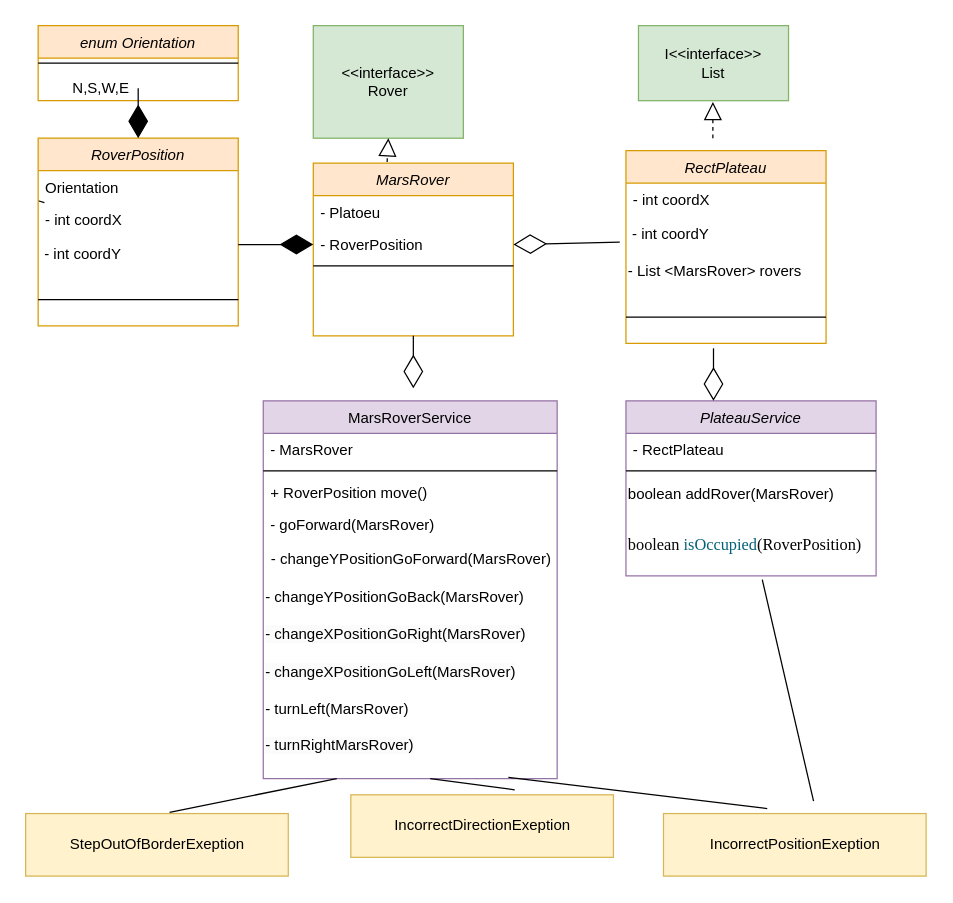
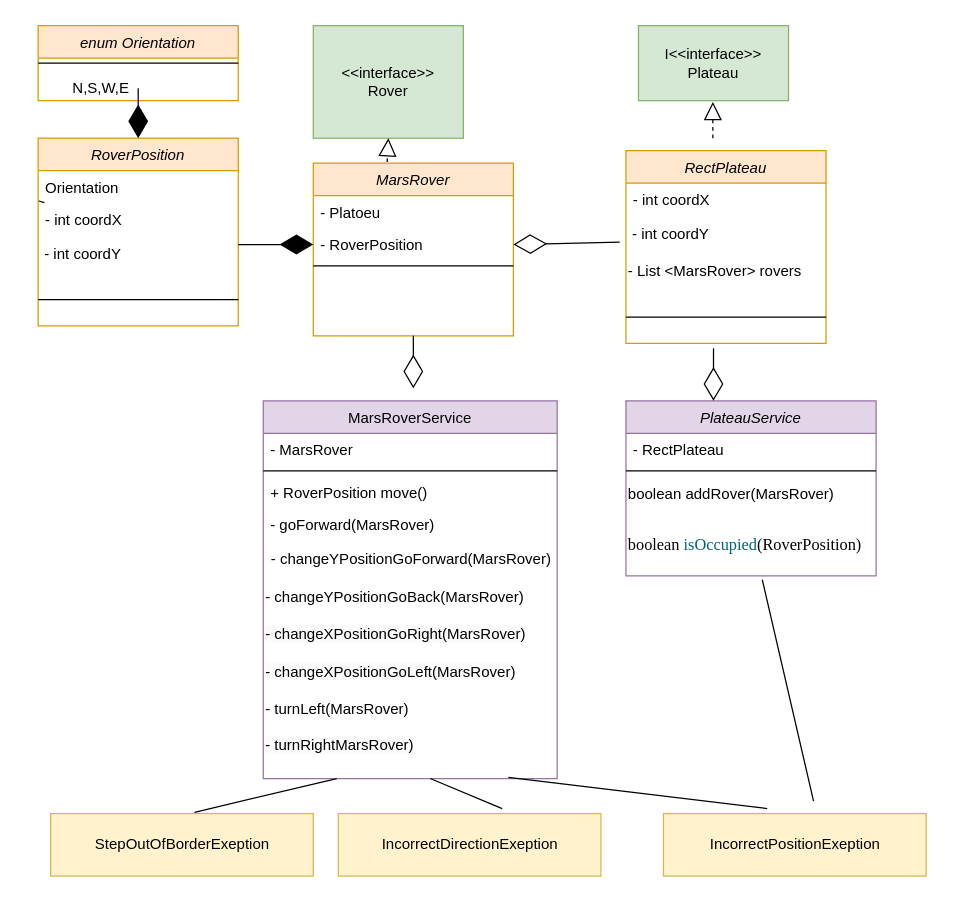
  <mxCell id="0" />
  <mxCell id="1" parent="0" />
  <mxCell id="2" value="MarsRover" style="swimlane;fontStyle=2;align=center;verticalAlign=top;childLayout=stackLayout;horizontal=1;startSize=26;horizontalStack=0;resizeParent=1;resizeLast=0;collapsible=1;marginBottom=0;rounded=0;shadow=0;strokeWidth=1;fillColor=#ffe6cc;strokeColor=#d79b00;" parent="1" vertex="1"><mxGeometry x="250" y="130" width="160" height="138" as="geometry"><mxRectangle x="230" y="140" width="160" height="26" as="alternateBounds" /></mxGeometry></mxCell>
  <mxCell id="3" value="- Platoeu" style="text;align=left;verticalAlign=top;spacingLeft=4;spacingRight=4;overflow=hidden;rotatable=0;points=[[0,0.5],[1,0.5]];portConstraint=eastwest;" parent="2" vertex="1"><mxGeometry y="26" width="160" height="26" as="geometry" /></mxCell>
  <mxCell id="4" value="- RoverPosition" style="text;align=left;verticalAlign=top;spacingLeft=4;spacingRight=4;overflow=hidden;rotatable=0;points=[[0,0.5],[1,0.5]];portConstraint=eastwest;rounded=0;shadow=0;html=0;" parent="2" vertex="1"><mxGeometry y="52" width="160" height="26" as="geometry" /></mxCell>
  <mxCell id="5" value="" style="line;html=1;strokeWidth=1;align=left;verticalAlign=middle;spacingTop=-1;spacingLeft=3;spacingRight=3;rotatable=0;labelPosition=right;points=[];portConstraint=eastwest;" parent="2" vertex="1"><mxGeometry y="78" width="160" height="8" as="geometry" /></mxCell>
  <mxCell id="6" value="MarsRoverService" style="swimlane;fontStyle=0;align=center;verticalAlign=top;childLayout=stackLayout;horizontal=1;startSize=26;horizontalStack=0;resizeParent=1;resizeLast=0;collapsible=1;marginBottom=0;rounded=0;shadow=0;strokeWidth=1;fillColor=#e1d5e7;strokeColor=#9673a6;" parent="1" vertex="1"><mxGeometry x="210" y="320" width="235" height="302" as="geometry"><mxRectangle x="550" y="140" width="160" height="26" as="alternateBounds" /></mxGeometry></mxCell>
  <mxCell id="7" value="- MarsRover" style="text;align=left;verticalAlign=top;spacingLeft=4;spacingRight=4;overflow=hidden;rotatable=0;points=[[0,0.5],[1,0.5]];portConstraint=eastwest;" parent="6" vertex="1"><mxGeometry y="26" width="235" height="26" as="geometry" /></mxCell>
  <mxCell id="8" value="" style="line;html=1;strokeWidth=1;align=left;verticalAlign=middle;spacingTop=-1;spacingLeft=3;spacingRight=3;rotatable=0;labelPosition=right;points=[];portConstraint=eastwest;" parent="6" vertex="1"><mxGeometry y="52" width="235" height="8" as="geometry" /></mxCell>
  <mxCell id="9" value="+ RoverPosition move()" style="text;align=left;verticalAlign=top;spacingLeft=4;spacingRight=4;overflow=hidden;rotatable=0;points=[[0,0.5],[1,0.5]];portConstraint=eastwest;" parent="6" vertex="1"><mxGeometry y="60" width="235" height="26" as="geometry" /></mxCell>
  <mxCell id="10" value="- goForward(MarsRover)" style="text;align=left;verticalAlign=top;spacingLeft=4;spacingRight=4;overflow=hidden;rotatable=0;points=[[0,0.5],[1,0.5]];portConstraint=eastwest;" parent="6" vertex="1"><mxGeometry y="86" width="235" height="26" as="geometry" /></mxCell>
  <mxCell id="11" value="- changeYPositionGoForward(MarsRover)" style="text;html=1;align=center;verticalAlign=middle;resizable=0;points=[];autosize=1;strokeColor=none;fillColor=none;" parent="6" vertex="1"><mxGeometry y="112" width="235" height="30" as="geometry" /></mxCell>
  <mxCell id="12" value="- changeYPositionGoBack(MarsRover)" style="text;html=1;align=left;verticalAlign=middle;resizable=0;points=[];autosize=1;strokeColor=none;fillColor=none;" parent="6" vertex="1"><mxGeometry y="142" width="235" height="30" as="geometry" /></mxCell>
  <mxCell id="13" value="&lt;span style=&quot;caret-color: rgb(0, 0, 0); color: rgb(0, 0, 0); font-family: Helvetica; font-size: 12px; font-style: normal; font-variant-caps: normal; font-weight: 400; letter-spacing: normal; text-indent: 0px; text-transform: none; word-spacing: 0px; -webkit-text-stroke-width: 0px; background-color: rgb(251, 251, 251); text-decoration: none; float: none; display: inline !important;&quot;&gt;- changeXPositionGoRight(MarsRover)&lt;/span&gt;" style="text;html=1;align=left;verticalAlign=middle;resizable=0;points=[];autosize=1;strokeColor=none;fillColor=none;" parent="6" vertex="1"><mxGeometry y="172" width="235" height="30" as="geometry" /></mxCell>
  <mxCell id="14" value="&lt;span style=&quot;caret-color: rgb(0, 0, 0); color: rgb(0, 0, 0); font-family: Helvetica; font-size: 12px; font-style: normal; font-variant-caps: normal; font-weight: 400; letter-spacing: normal; text-indent: 0px; text-transform: none; word-spacing: 0px; -webkit-text-stroke-width: 0px; background-color: rgb(251, 251, 251); text-decoration: none; float: none; display: inline !important;&quot;&gt;- changeXPositionGoLeft(MarsRover)&lt;/span&gt;" style="text;html=1;align=left;verticalAlign=middle;resizable=0;points=[];autosize=1;strokeColor=none;fillColor=none;" parent="6" vertex="1"><mxGeometry y="202" width="235" height="30" as="geometry" /></mxCell>
  <mxCell id="15" value="- turnLeft(MarsRover)" style="text;html=1;align=left;verticalAlign=middle;resizable=0;points=[];autosize=1;strokeColor=none;fillColor=none;" parent="6" vertex="1"><mxGeometry y="232" width="235" height="30" as="geometry" /></mxCell>
  <mxCell id="16" value="&lt;span style=&quot;caret-color: rgb(0, 0, 0); color: rgb(0, 0, 0); font-family: Helvetica; font-size: 12px; font-style: normal; font-variant-caps: normal; font-weight: 400; letter-spacing: normal; text-align: center; text-indent: 0px; text-transform: none; word-spacing: 0px; -webkit-text-stroke-width: 0px; background-color: rgb(251, 251, 251); text-decoration: none; float: none; display: inline !important;&quot;&gt;- turnRightMarsRover)&lt;/span&gt;" style="text;whiteSpace=wrap;html=1;" parent="6" vertex="1"><mxGeometry y="262" width="235" height="40" as="geometry" /></mxCell>
  <mxCell id="17" value="enum Orientation" style="swimlane;fontStyle=2;align=center;verticalAlign=top;childLayout=stackLayout;horizontal=1;startSize=26;horizontalStack=0;resizeParent=1;resizeLast=0;collapsible=1;marginBottom=0;rounded=0;shadow=0;strokeWidth=1;fillColor=#ffe6cc;strokeColor=#d79b00;" parent="1" vertex="1"><mxGeometry x="30" y="20" width="160" height="60" as="geometry"><mxRectangle x="230" y="140" width="160" height="26" as="alternateBounds" /></mxGeometry></mxCell>
  <mxCell id="18" value="" style="line;html=1;strokeWidth=1;align=left;verticalAlign=middle;spacingTop=-1;spacingLeft=3;spacingRight=3;rotatable=0;labelPosition=right;points=[];portConstraint=eastwest;" parent="17" vertex="1"><mxGeometry y="26" width="160" height="8" as="geometry" /></mxCell>
  <mxCell id="19" value="&amp;lt;&amp;lt;interface&amp;gt;&amp;gt;&lt;br&gt;Rover" style="rounded=0;whiteSpace=wrap;html=1;fillColor=#d5e8d4;strokeColor=#82b366;" parent="1" vertex="1"><mxGeometry x="250" y="20" width="120" height="90" as="geometry" /></mxCell>
  <mxCell id="20" value="" style="endArrow=block;dashed=1;endFill=0;endSize=12;html=1;rounded=0;exitX=0.369;exitY=-0.007;exitDx=0;exitDy=0;exitPerimeter=0;entryX=0.5;entryY=1;entryDx=0;entryDy=0;" parent="1" source="2" target="19" edge="1"><mxGeometry width="160" relative="1" as="geometry"><mxPoint x="270" y="230" as="sourcePoint" /><mxPoint x="430" y="230" as="targetPoint" /></mxGeometry></mxCell>
  <mxCell id="21" value="" style="endArrow=none;html=1;rounded=0;" parent="1" edge="1"><mxGeometry width="50" height="50" relative="1" as="geometry"><mxPoint x="30" y="160" as="sourcePoint" /><mxPoint x="35" y="161.562" as="targetPoint" /></mxGeometry></mxCell>
  <mxCell id="22" value="RoverPosition" style="swimlane;fontStyle=2;align=center;verticalAlign=top;childLayout=stackLayout;horizontal=1;startSize=26;horizontalStack=0;resizeParent=1;resizeLast=0;collapsible=1;marginBottom=0;rounded=0;shadow=0;strokeWidth=1;fillColor=#ffe6cc;strokeColor=#d79b00;" parent="1" vertex="1"><mxGeometry x="30" y="110" width="160" height="150" as="geometry"><mxRectangle x="230" y="140" width="160" height="26" as="alternateBounds" /></mxGeometry></mxCell>
  <mxCell id="23" value="Orientation " style="text;align=left;verticalAlign=top;spacingLeft=4;spacingRight=4;overflow=hidden;rotatable=0;points=[[0,0.5],[1,0.5]];portConstraint=eastwest;" parent="22" vertex="1"><mxGeometry y="26" width="160" height="26" as="geometry" /></mxCell>
  <mxCell id="24" value="- int coordX&#10;&#10;int coordY" style="text;align=left;verticalAlign=top;spacingLeft=4;spacingRight=4;overflow=hidden;rotatable=0;points=[[0,0.5],[1,0.5]];portConstraint=eastwest;rounded=0;shadow=0;html=0;" parent="22" vertex="1"><mxGeometry y="52" width="160" height="26" as="geometry" /></mxCell>
  <mxCell id="25" value="&amp;nbsp;- int coordY" style="text;html=1;align=left;verticalAlign=middle;resizable=0;points=[];autosize=1;strokeColor=none;fillColor=none;" parent="22" vertex="1"><mxGeometry y="78" width="160" height="30" as="geometry" /></mxCell>
  <mxCell id="26" value="" style="line;html=1;strokeWidth=1;align=left;verticalAlign=middle;spacingTop=-1;spacingLeft=3;spacingRight=3;rotatable=0;labelPosition=right;points=[];portConstraint=eastwest;" parent="22" vertex="1"><mxGeometry y="108" width="160" height="42" as="geometry" /></mxCell>
  <mxCell id="27" value="" style="endArrow=diamondThin;endFill=1;endSize=24;html=1;rounded=0;entryX=0.5;entryY=0;entryDx=0;entryDy=0;" parent="1" target="22" edge="1"><mxGeometry width="160" relative="1" as="geometry"><mxPoint x="110" y="70" as="sourcePoint" /><mxPoint x="360" y="230" as="targetPoint" /></mxGeometry></mxCell>
  <mxCell id="28" value="" style="endArrow=diamondThin;endFill=1;endSize=24;html=1;rounded=0;entryX=0;entryY=0.5;entryDx=0;entryDy=0;" parent="1" target="4" edge="1"><mxGeometry width="160" relative="1" as="geometry"><mxPoint x="190" y="195" as="sourcePoint" /><mxPoint x="360" y="230" as="targetPoint" /></mxGeometry></mxCell>
- <mxCell id="29" value="I&amp;lt;&amp;lt;interface&amp;gt;&amp;gt;&lt;br&gt;List" style="rounded=0;whiteSpace=wrap;html=1;fillColor=#d5e8d4;strokeColor=#82b366;" parent="1" vertex="1"><mxGeometry x="510" y="20" width="120" height="60" as="geometry" /></mxCell>
+ <mxCell id="29" value="I&amp;lt;&amp;lt;interface&amp;gt;&amp;gt;&lt;br&gt;Plateau" style="rounded=0;whiteSpace=wrap;html=1;fillColor=#d5e8d4;strokeColor=#82b366;" parent="1" vertex="1"><mxGeometry x="510" y="20" width="120" height="60" as="geometry" /></mxCell>
  <mxCell id="30" value="RectPlateau" style="swimlane;fontStyle=2;align=center;verticalAlign=top;childLayout=stackLayout;horizontal=1;startSize=26;horizontalStack=0;resizeParent=1;resizeLast=0;collapsible=1;marginBottom=0;rounded=0;shadow=0;strokeWidth=1;fillColor=#ffe6cc;strokeColor=#d79b00;" parent="1" vertex="1"><mxGeometry x="500" y="120" width="160" height="154" as="geometry"><mxRectangle x="230" y="140" width="160" height="26" as="alternateBounds" /></mxGeometry></mxCell>
  <mxCell id="31" value="- int coordX&#10;&#10;int coordY" style="text;align=left;verticalAlign=top;spacingLeft=4;spacingRight=4;overflow=hidden;rotatable=0;points=[[0,0.5],[1,0.5]];portConstraint=eastwest;rounded=0;shadow=0;html=0;" parent="30" vertex="1"><mxGeometry y="26" width="160" height="26" as="geometry" /></mxCell>
  <mxCell id="32" value="&amp;nbsp;- int coordY" style="text;html=1;align=left;verticalAlign=middle;resizable=0;points=[];autosize=1;strokeColor=none;fillColor=none;" parent="30" vertex="1"><mxGeometry y="52" width="160" height="30" as="geometry" /></mxCell>
  <mxCell id="33" value="- List &amp;lt;MarsRover&amp;gt; rovers" style="text;html=1;align=left;verticalAlign=middle;resizable=0;points=[];autosize=1;strokeColor=none;fillColor=none;" parent="30" vertex="1"><mxGeometry y="82" width="160" height="30" as="geometry" /></mxCell>
  <mxCell id="34" value="" style="line;html=1;strokeWidth=1;align=left;verticalAlign=middle;spacingTop=-1;spacingLeft=3;spacingRight=3;rotatable=0;labelPosition=right;points=[];portConstraint=eastwest;" parent="30" vertex="1"><mxGeometry y="112" width="160" height="42" as="geometry" /></mxCell>
  <mxCell id="35" value="" style="endArrow=block;dashed=1;endFill=0;endSize=12;html=1;rounded=0;entryX=0.5;entryY=1;entryDx=0;entryDy=0;" parent="1" edge="1"><mxGeometry width="160" relative="1" as="geometry"><mxPoint x="569.5" y="110" as="sourcePoint" /><mxPoint x="569.96" y="80.97" as="targetPoint" /><Array as="points"><mxPoint x="569.5" y="81" /></Array></mxGeometry></mxCell>
  <mxCell id="36" value="" style="endArrow=diamondThin;endFill=0;endSize=24;html=1;rounded=0;exitX=-0.031;exitY=0.7;exitDx=0;exitDy=0;exitPerimeter=0;entryX=1;entryY=0.5;entryDx=0;entryDy=0;" parent="1" source="32" target="4" edge="1"><mxGeometry width="160" relative="1" as="geometry"><mxPoint x="200" y="230" as="sourcePoint" /><mxPoint x="360" y="230" as="targetPoint" /></mxGeometry></mxCell>
  <mxCell id="37" value="" style="endArrow=diamondThin;endFill=0;endSize=24;html=1;rounded=0;exitX=0.5;exitY=1;exitDx=0;exitDy=0;" parent="1" source="2" edge="1"><mxGeometry width="160" relative="1" as="geometry"><mxPoint x="200" y="340" as="sourcePoint" /><mxPoint x="330" y="310" as="targetPoint" /><Array as="points"><mxPoint x="330" y="310" /></Array></mxGeometry></mxCell>
- <mxCell id="38" value="StepOutOfBorderExeption" style="html=1;fillColor=#fff2cc;strokeColor=#d6b656;" parent="1" vertex="1"><mxGeometry x="20" y="650" width="210" height="50" as="geometry" /></mxCell>
- <mxCell id="39" value="IncorrectDirectionExeption" style="html=1;fillColor=#fff2cc;strokeColor=#d6b656;" parent="1" vertex="1"><mxGeometry x="280" y="635" width="210" height="50" as="geometry" /></mxCell>
+ <mxCell id="38" value="StepOutOfBorderExeption" style="html=1;fillColor=#fff2cc;strokeColor=#d6b656;" parent="1" vertex="1"><mxGeometry x="40" y="650" width="210" height="50" as="geometry" /></mxCell>
+ <mxCell id="39" value="IncorrectDirectionExeption" style="html=1;fillColor=#fff2cc;strokeColor=#d6b656;" parent="1" vertex="1"><mxGeometry x="270" y="650" width="210" height="50" as="geometry" /></mxCell>
  <mxCell id="40" value="N,S,W,E" style="text;html=1;align=center;verticalAlign=middle;resizable=0;points=[];autosize=1;strokeColor=none;fillColor=none;" parent="1" vertex="1"><mxGeometry x="45" y="55" width="70" height="30" as="geometry" /></mxCell>
  <mxCell id="41" value="" style="endArrow=none;html=1;rounded=0;entryX=0.548;entryY=-0.02;entryDx=0;entryDy=0;entryPerimeter=0;exitX=0.25;exitY=1;exitDx=0;exitDy=0;" parent="1" source="16" target="38" edge="1"><mxGeometry width="50" height="50" relative="1" as="geometry"><mxPoint x="520" y="390" as="sourcePoint" /><mxPoint x="570" y="340" as="targetPoint" /><Array as="points" /></mxGeometry></mxCell>
  <mxCell id="42" value="" style="endArrow=none;html=1;rounded=0;exitX=0.568;exitY=1;exitDx=0;exitDy=0;exitPerimeter=0;entryX=0.624;entryY=-0.08;entryDx=0;entryDy=0;entryPerimeter=0;" parent="1" source="16" target="39" edge="1"><mxGeometry width="50" height="50" relative="1" as="geometry"><mxPoint x="520" y="390" as="sourcePoint" /><mxPoint x="570" y="340" as="targetPoint" /></mxGeometry></mxCell>
  <mxCell id="43" value="PlateauService" style="swimlane;fontStyle=2;align=center;verticalAlign=top;childLayout=stackLayout;horizontal=1;startSize=26;horizontalStack=0;resizeParent=1;resizeLast=0;collapsible=1;marginBottom=0;rounded=0;shadow=0;strokeWidth=1;fillColor=#e1d5e7;strokeColor=#9673a6;" parent="1" vertex="1"><mxGeometry x="500" y="320" width="200" height="140" as="geometry"><mxRectangle x="230" y="140" width="160" height="26" as="alternateBounds" /></mxGeometry></mxCell>
  <mxCell id="44" value="- RectPlateau" style="text;align=left;verticalAlign=top;spacingLeft=4;spacingRight=4;overflow=hidden;rotatable=0;points=[[0,0.5],[1,0.5]];portConstraint=eastwest;" parent="43" vertex="1"><mxGeometry y="26" width="200" height="26" as="geometry" /></mxCell>
  <mxCell id="45" value="" style="line;html=1;strokeWidth=1;align=left;verticalAlign=middle;spacingTop=-1;spacingLeft=3;spacingRight=3;rotatable=0;labelPosition=right;points=[];portConstraint=eastwest;" parent="43" vertex="1"><mxGeometry y="52" width="200" height="8" as="geometry" /></mxCell>
  <mxCell id="46" value="boolean addRover(MarsRover)" style="text;html=1;align=left;verticalAlign=middle;resizable=0;points=[];autosize=1;strokeColor=none;fillColor=none;" parent="43" vertex="1"><mxGeometry y="60" width="200" height="30" as="geometry" /></mxCell>
  <mxCell id="47" value="&lt;div style=&quot;background-color: rgb(255, 255, 255); color: rgb(8, 8, 8); font-size: 9.8pt;&quot;&gt;&lt;p&gt;&lt;font face=&quot;Times New Roman&quot;&gt;boolean &lt;span style=&quot;color: rgb(0, 98, 122);&quot;&gt;isOccupied&lt;/span&gt;(&lt;span style=&quot;color: rgb(0, 0, 0);&quot;&gt;RoverPosition&lt;/span&gt;)&lt;/font&gt;&lt;/p&gt;&lt;/div&gt;" style="text;html=1;align=left;verticalAlign=middle;resizable=0;points=[];autosize=1;strokeColor=none;fillColor=none;" parent="43" vertex="1"><mxGeometry y="90" width="200" height="50" as="geometry" /></mxCell>
  <mxCell id="48" value="" style="endArrow=diamondThin;endFill=0;endSize=24;html=1;rounded=0;exitX=0.5;exitY=1;exitDx=0;exitDy=0;" parent="1" edge="1"><mxGeometry width="160" relative="1" as="geometry"><mxPoint x="570" y="278" as="sourcePoint" /><mxPoint x="570" y="320" as="targetPoint" /><Array as="points"><mxPoint x="570" y="320" /></Array></mxGeometry></mxCell>
  <mxCell id="49" value="IncorrectPositionExeption" style="html=1;fillColor=#fff2cc;strokeColor=#d6b656;" vertex="1" parent="1"><mxGeometry x="530" y="650" width="210" height="50" as="geometry" /></mxCell>
  <mxCell id="50" value="" style="endArrow=none;html=1;rounded=0;exitX=0.545;exitY=1.06;exitDx=0;exitDy=0;exitPerimeter=0;" edge="1" parent="1" source="47"><mxGeometry width="50" height="50" relative="1" as="geometry"><mxPoint x="640" y="460" as="sourcePoint" /><mxPoint x="650" y="640" as="targetPoint" /></mxGeometry></mxCell>
  <mxCell id="51" value="" style="endArrow=none;html=1;rounded=0;entryX=0.834;entryY=0.975;entryDx=0;entryDy=0;entryPerimeter=0;exitX=0.395;exitY=-0.08;exitDx=0;exitDy=0;exitPerimeter=0;" edge="1" parent="1" source="49" target="16"><mxGeometry width="50" height="50" relative="1" as="geometry"><mxPoint x="640" y="460" as="sourcePoint" /><mxPoint x="690" y="410" as="targetPoint" /></mxGeometry></mxCell>
